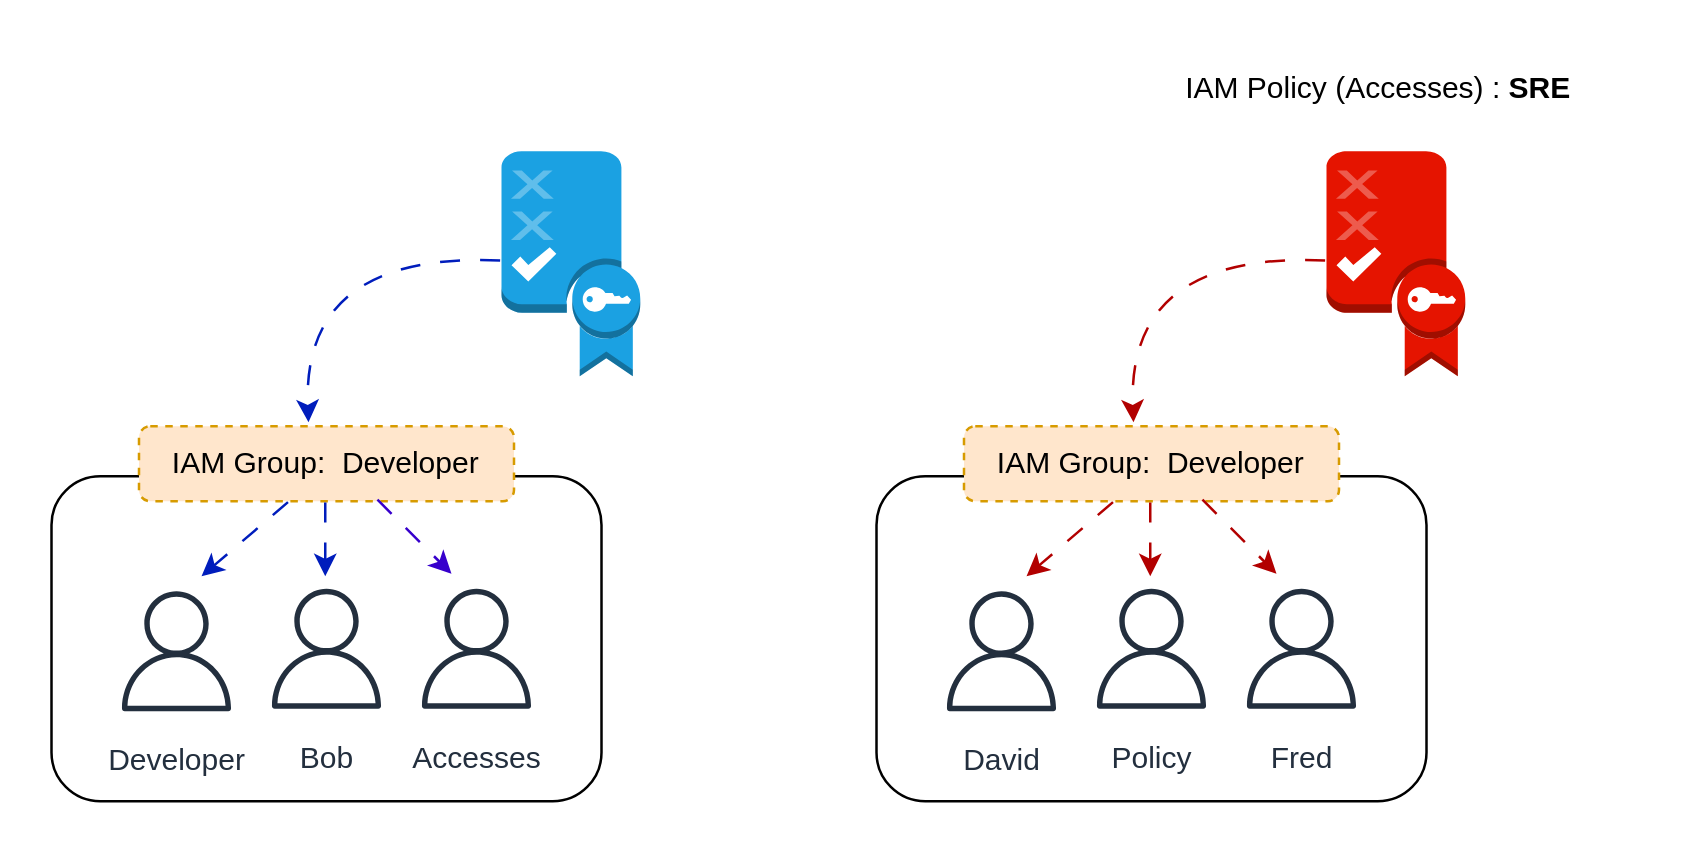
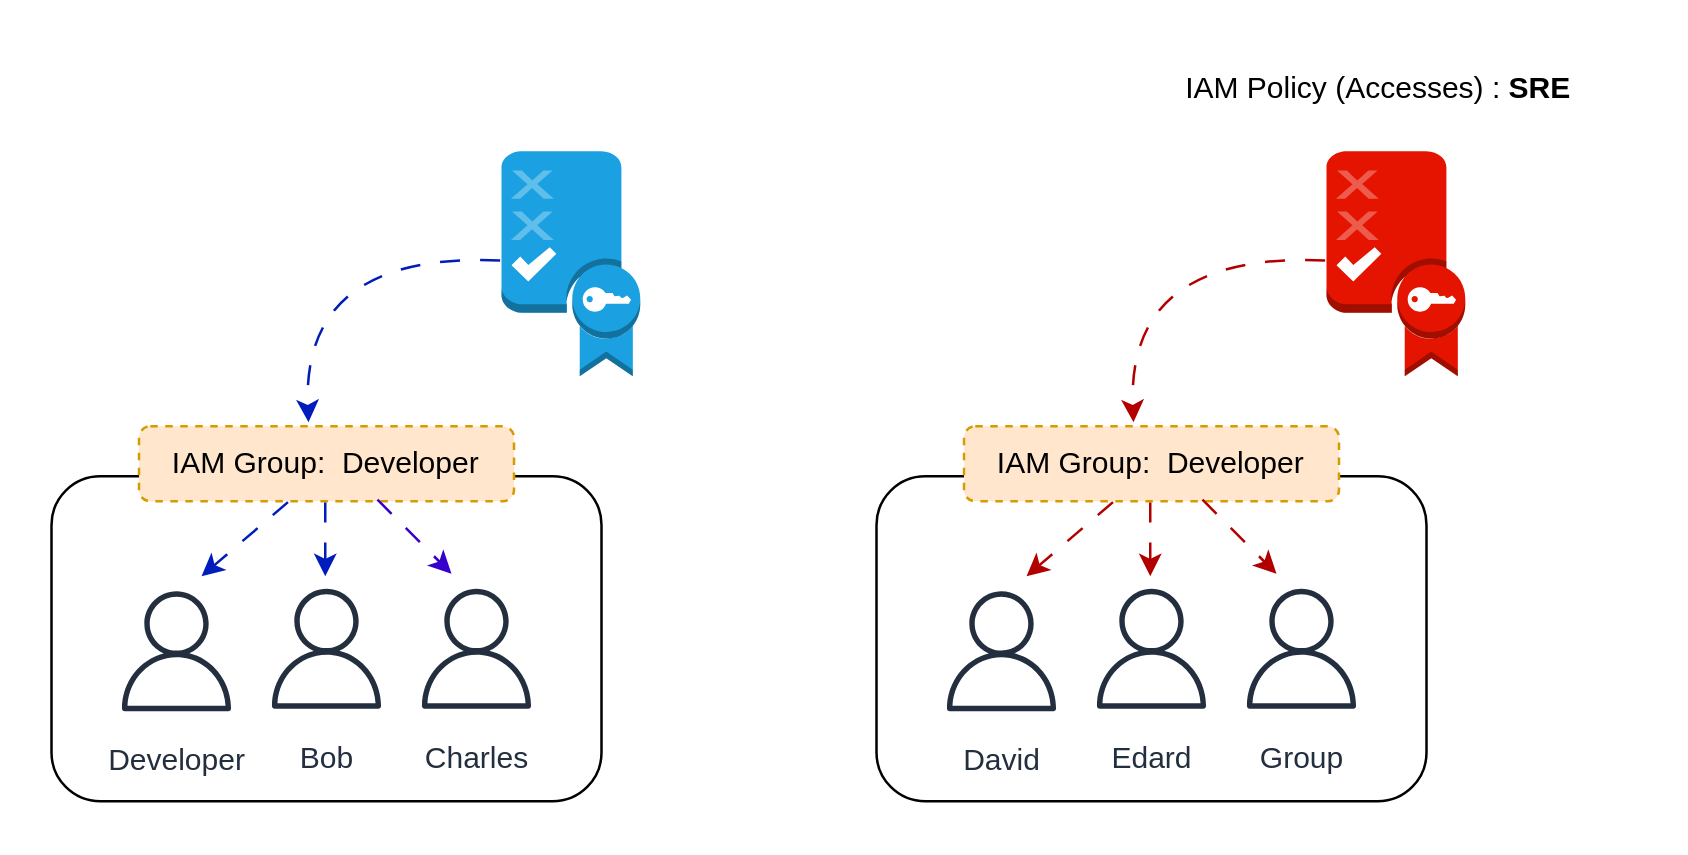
  <mxCell id="0" />
  <mxCell id="1" parent="0" />
  <mxCell id="2" value="" style="rounded=1;whiteSpace=wrap;html=1;strokeColor=default;" vertex="1" parent="1"><mxGeometry x="20" y="190" width="220" height="130" as="geometry" /></mxCell>
  <mxCell id="3" value="Developer" style="sketch=0;outlineConnect=0;fontColor=#232F3E;gradientColor=none;strokeColor=#232F3E;fillColor=#ffffff;dashed=0;verticalLabelPosition=bottom;verticalAlign=top;align=center;html=1;fontSize=12;fontStyle=0;aspect=fixed;shape=mxgraph.aws4.resourceIcon;resIcon=mxgraph.aws4.user;" vertex="1" parent="1"><mxGeometry x="40" y="230" width="60" height="60" as="geometry" /></mxCell>
  <mxCell id="4" value="Bob" style="sketch=0;outlineConnect=0;fontColor=#232F3E;gradientColor=none;strokeColor=#232F3E;fillColor=#ffffff;dashed=0;verticalLabelPosition=bottom;verticalAlign=top;align=center;html=1;fontSize=12;fontStyle=0;aspect=fixed;shape=mxgraph.aws4.resourceIcon;resIcon=mxgraph.aws4.user;" vertex="1" parent="1"><mxGeometry x="100" y="229" width="60" height="60" as="geometry" /></mxCell>
- <mxCell id="5" value="Accesses" style="sketch=0;outlineConnect=0;fontColor=#232F3E;gradientColor=none;strokeColor=#232F3E;fillColor=#ffffff;dashed=0;verticalLabelPosition=bottom;verticalAlign=top;align=center;html=1;fontSize=12;fontStyle=0;aspect=fixed;shape=mxgraph.aws4.resourceIcon;resIcon=mxgraph.aws4.user;" vertex="1" parent="1"><mxGeometry x="160" y="229" width="60" height="60" as="geometry" /></mxCell>
+ <mxCell id="5" value="Charles" style="sketch=0;outlineConnect=0;fontColor=#232F3E;gradientColor=none;strokeColor=#232F3E;fillColor=#ffffff;dashed=0;verticalLabelPosition=bottom;verticalAlign=top;align=center;html=1;fontSize=12;fontStyle=0;aspect=fixed;shape=mxgraph.aws4.resourceIcon;resIcon=mxgraph.aws4.user;" vertex="1" parent="1"><mxGeometry x="160" y="229" width="60" height="60" as="geometry" /></mxCell>
  <mxCell id="6" value="IAM Group:&amp;nbsp; Developer" style="text;html=1;align=center;verticalAlign=middle;whiteSpace=wrap;rounded=1;dashed=1;strokeWidth=1;strokeColor=#d79b00;fillColor=#ffe6cc;" vertex="1" parent="1"><mxGeometry x="55" y="170" width="150" height="30" as="geometry" /></mxCell>
  <mxCell id="7" value="" style="outlineConnect=0;dashed=0;verticalLabelPosition=bottom;verticalAlign=top;align=center;html=1;shape=mxgraph.aws3.policy;fillColor=#1ba1e2;strokeColor=#006EAF;fontColor=#ffffff;" vertex="1" parent="1"><mxGeometry x="200" y="60" width="55.5" height="90" as="geometry" /></mxCell>
  <mxCell id="8" value="" style="endArrow=classic;html=1;rounded=0;entryX=0.452;entryY=-0.053;entryDx=0;entryDy=0;flowAnimation=1;curved=1;entryPerimeter=0;fillColor=#0050ef;strokeColor=#001DBC;" edge="1" parent="1" source="7" target="6"><mxGeometry width="50" height="50" relative="1" as="geometry"><mxPoint x="370" y="450" as="sourcePoint" /><mxPoint x="420" y="400" as="targetPoint" /><Array as="points"><mxPoint x="120" y="100" /></Array></mxGeometry></mxCell>
  <mxCell id="9" value="" style="endArrow=classic;html=1;rounded=0;flowAnimation=1;fillColor=#0050ef;strokeColor=#001DBC;" edge="1" parent="1"><mxGeometry width="50" height="50" relative="1" as="geometry"><mxPoint x="115" y="200" as="sourcePoint" /><mxPoint x="80" y="230" as="targetPoint" /></mxGeometry></mxCell>
  <mxCell id="10" value="" style="endArrow=classic;html=1;rounded=0;flowAnimation=1;fillColor=#0050ef;strokeColor=#001DBC;" edge="1" parent="1"><mxGeometry width="50" height="50" relative="1" as="geometry"><mxPoint x="129.5" y="200" as="sourcePoint" /><mxPoint x="129.5" y="230" as="targetPoint" /></mxGeometry></mxCell>
  <mxCell id="11" value="" style="endArrow=classic;html=1;rounded=0;flowAnimation=1;fillColor=#6a00ff;strokeColor=#3700CC;" edge="1" parent="1"><mxGeometry width="50" height="50" relative="1" as="geometry"><mxPoint x="150" y="199" as="sourcePoint" /><mxPoint x="180" y="229" as="targetPoint" /></mxGeometry></mxCell>
  <mxCell id="12" value="" style="rounded=1;whiteSpace=wrap;html=1;" vertex="1" parent="1"><mxGeometry x="350" y="190" width="220" height="130" as="geometry" /></mxCell>
  <mxCell id="13" value="David" style="sketch=0;outlineConnect=0;fontColor=#232F3E;gradientColor=none;strokeColor=#232F3E;fillColor=#ffffff;dashed=0;verticalLabelPosition=bottom;verticalAlign=top;align=center;html=1;fontSize=12;fontStyle=0;aspect=fixed;shape=mxgraph.aws4.resourceIcon;resIcon=mxgraph.aws4.user;" vertex="1" parent="1"><mxGeometry x="370" y="230" width="60" height="60" as="geometry" /></mxCell>
- <mxCell id="14" value="Policy" style="sketch=0;outlineConnect=0;fontColor=#232F3E;gradientColor=none;strokeColor=#232F3E;fillColor=#ffffff;dashed=0;verticalLabelPosition=bottom;verticalAlign=top;align=center;html=1;fontSize=12;fontStyle=0;aspect=fixed;shape=mxgraph.aws4.resourceIcon;resIcon=mxgraph.aws4.user;" vertex="1" parent="1"><mxGeometry x="430" y="229" width="60" height="60" as="geometry" /></mxCell>
- <mxCell id="15" value="Fred" style="sketch=0;outlineConnect=0;fontColor=#232F3E;gradientColor=none;strokeColor=#232F3E;fillColor=#ffffff;dashed=0;verticalLabelPosition=bottom;verticalAlign=top;align=center;html=1;fontSize=12;fontStyle=0;aspect=fixed;shape=mxgraph.aws4.resourceIcon;resIcon=mxgraph.aws4.user;" vertex="1" parent="1"><mxGeometry x="490" y="229" width="60" height="60" as="geometry" /></mxCell>
+ <mxCell id="14" value="Edard" style="sketch=0;outlineConnect=0;fontColor=#232F3E;gradientColor=none;strokeColor=#232F3E;fillColor=#ffffff;dashed=0;verticalLabelPosition=bottom;verticalAlign=top;align=center;html=1;fontSize=12;fontStyle=0;aspect=fixed;shape=mxgraph.aws4.resourceIcon;resIcon=mxgraph.aws4.user;" vertex="1" parent="1"><mxGeometry x="430" y="229" width="60" height="60" as="geometry" /></mxCell>
+ <mxCell id="15" value="Group" style="sketch=0;outlineConnect=0;fontColor=#232F3E;gradientColor=none;strokeColor=#232F3E;fillColor=#ffffff;dashed=0;verticalLabelPosition=bottom;verticalAlign=top;align=center;html=1;fontSize=12;fontStyle=0;aspect=fixed;shape=mxgraph.aws4.resourceIcon;resIcon=mxgraph.aws4.user;" vertex="1" parent="1"><mxGeometry x="490" y="229" width="60" height="60" as="geometry" /></mxCell>
  <mxCell id="16" value="IAM Group:&amp;nbsp; Developer" style="text;html=1;align=center;verticalAlign=middle;whiteSpace=wrap;rounded=1;dashed=1;strokeWidth=1;strokeColor=#d79b00;fillColor=#ffe6cc;" vertex="1" parent="1"><mxGeometry x="385" y="170" width="150" height="30" as="geometry" /></mxCell>
  <mxCell id="17" value="" style="outlineConnect=0;dashed=0;verticalLabelPosition=bottom;verticalAlign=top;align=center;html=1;shape=mxgraph.aws3.policy;fillColor=#e51400;strokeColor=#B20000;fontColor=#ffffff;" vertex="1" parent="1"><mxGeometry x="530" y="60" width="55.5" height="90" as="geometry" /></mxCell>
  <mxCell id="18" value="IAM Policy (Accesses) : &lt;b&gt;SRE&lt;/b&gt;" style="text;html=1;align=center;verticalAlign=middle;whiteSpace=wrap;rounded=0;" vertex="1" parent="1"><mxGeometry x="450" y="20" width="202.25" height="30" as="geometry" /></mxCell>
  <mxCell id="19" value="" style="endArrow=classic;html=1;rounded=0;entryX=0.452;entryY=-0.053;entryDx=0;entryDy=0;flowAnimation=1;curved=1;entryPerimeter=0;fillColor=#e51400;strokeColor=#B20000;" edge="1" parent="1" source="17" target="16"><mxGeometry width="50" height="50" relative="1" as="geometry"><mxPoint x="700" y="450" as="sourcePoint" /><mxPoint x="750" y="400" as="targetPoint" /><Array as="points"><mxPoint x="450" y="100" /></Array></mxGeometry></mxCell>
  <mxCell id="20" value="" style="endArrow=classic;html=1;rounded=0;flowAnimation=1;fillColor=#e51400;strokeColor=#B20000;" edge="1" parent="1"><mxGeometry width="50" height="50" relative="1" as="geometry"><mxPoint x="445" y="200" as="sourcePoint" /><mxPoint x="410" y="230" as="targetPoint" /></mxGeometry></mxCell>
  <mxCell id="21" value="" style="endArrow=classic;html=1;rounded=0;flowAnimation=1;fillColor=#e51400;strokeColor=#B20000;" edge="1" parent="1"><mxGeometry width="50" height="50" relative="1" as="geometry"><mxPoint x="459.5" y="200" as="sourcePoint" /><mxPoint x="459.5" y="230" as="targetPoint" /></mxGeometry></mxCell>
  <mxCell id="22" value="" style="endArrow=classic;html=1;rounded=0;flowAnimation=1;fillColor=#e51400;strokeColor=#B20000;" edge="1" parent="1"><mxGeometry width="50" height="50" relative="1" as="geometry"><mxPoint x="480" y="199" as="sourcePoint" /><mxPoint x="510" y="229" as="targetPoint" /></mxGeometry></mxCell>
